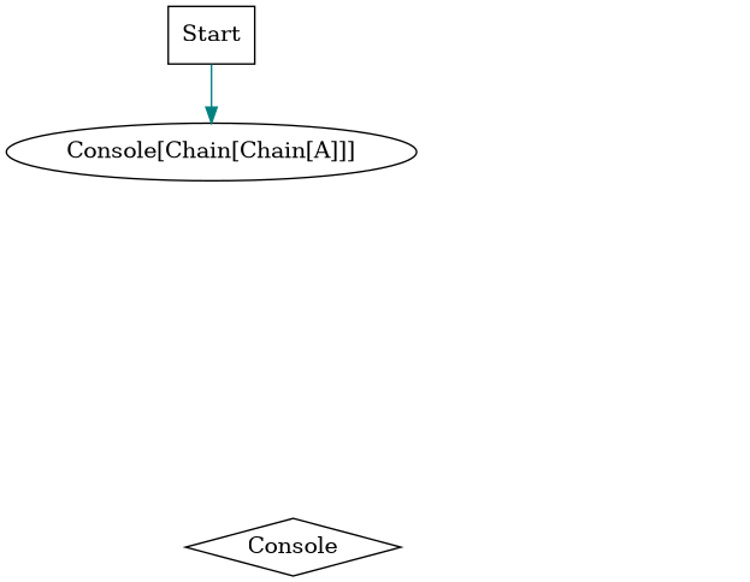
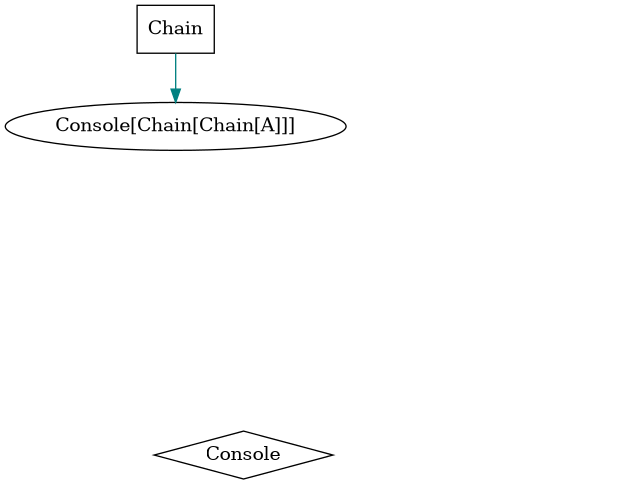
  digraph {
    rankdir=TB
    node [style=invis]
    edge [style=invis]
    n1 [label="Console[Chain[Chain[A]]]" shape=ellipse style=""]
    n2 [label="Chain[Chain[A]]"]
    n3 [label="Chain[A]"]
    n4 [label="Console[Chain[A]]"]
    n5 [label="Chain[A]"]
-   Start [shape=box style=""]
+   Start [shape=box label=Chain style=""]
    n7 [label=Console shape=diamond style=""]
    subgraph sub_1 {
      rank=same
      n1
      n2
    }
    subgraph sub_2 {
      rank=same
      n3
      n4
    }
    n1 -> n2 [dir=back]
    n1 -> n4 [label="_.map(_.flatten)"]
    n2 -> n3 [label=flatten]
    n4 -> n3 [dir=back]
    n4 -> n5 [label=Next]
    n5 -> n7
    Start -> n1 [color=teal style=""]
  }
